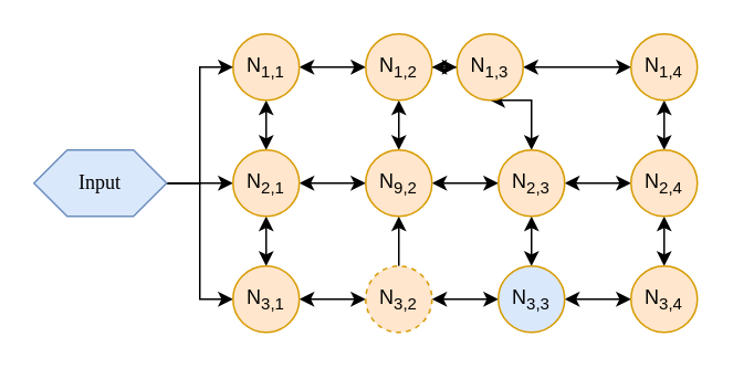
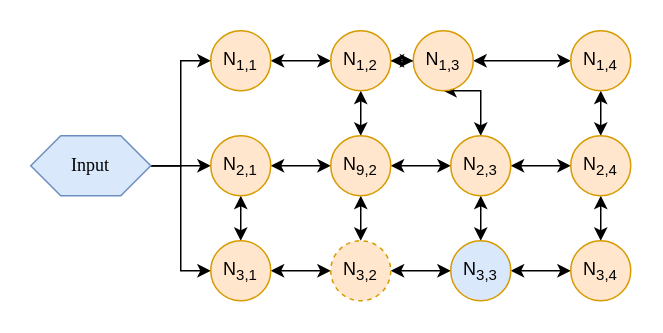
  <mxCell id="0" />
  <mxCell id="1" parent="0" />
  <mxCell id="2" style="edgeStyle=orthogonalEdgeStyle;rounded=0;orthogonalLoop=1;jettySize=auto;html=1;exitX=1;exitY=0.5;exitDx=0;exitDy=0;entryX=0;entryY=0.5;entryDx=0;entryDy=0;startArrow=classic;startFill=1;" edge="1" parent="1" source="4" target="16"><mxGeometry relative="1" as="geometry" /></mxCell>
- <mxCell id="3" style="edgeStyle=orthogonalEdgeStyle;rounded=0;orthogonalLoop=1;jettySize=auto;html=1;exitX=0.5;exitY=1;exitDx=0;exitDy=0;startArrow=classic;startFill=1;" edge="1" parent="1" source="4" target="11"><mxGeometry relative="1" as="geometry" /></mxCell>
  <mxCell id="4" value="N&lt;sub&gt;1,1&lt;/sub&gt;" style="ellipse;whiteSpace=wrap;html=1;aspect=fixed;fillColor=#ffe6cc;strokeColor=#d79b00;" vertex="1" parent="1"><mxGeometry x="140" y="20" width="40" height="40" as="geometry" /></mxCell>
  <mxCell id="5" style="edgeStyle=orthogonalEdgeStyle;rounded=0;orthogonalLoop=1;jettySize=auto;html=1;exitX=1;exitY=0.5;exitDx=0;exitDy=0;entryX=0;entryY=0.5;entryDx=0;entryDy=0;" edge="1" parent="1" source="8" target="4"><mxGeometry relative="1" as="geometry" /></mxCell>
  <mxCell id="6" style="edgeStyle=orthogonalEdgeStyle;rounded=0;orthogonalLoop=1;jettySize=auto;html=1;exitX=1;exitY=0.5;exitDx=0;exitDy=0;entryX=0;entryY=0.5;entryDx=0;entryDy=0;" edge="1" parent="1" source="8" target="11"><mxGeometry relative="1" as="geometry" /></mxCell>
  <mxCell id="7" style="edgeStyle=orthogonalEdgeStyle;rounded=0;orthogonalLoop=1;jettySize=auto;html=1;exitX=1;exitY=0.5;exitDx=0;exitDy=0;entryX=0;entryY=0.5;entryDx=0;entryDy=0;" edge="1" parent="1" source="8" target="13"><mxGeometry relative="1" as="geometry" /></mxCell>
  <mxCell id="8" value="Input" style="shape=hexagon;perimeter=hexagonPerimeter2;whiteSpace=wrap;html=1;fixedSize=1;fillColor=#dae8fc;strokeColor=#6c8ebf;fontFamily=Verdana;" vertex="1" parent="1"><mxGeometry x="20" y="90" width="80" height="40" as="geometry" /></mxCell>
  <mxCell id="9" style="edgeStyle=orthogonalEdgeStyle;rounded=0;orthogonalLoop=1;jettySize=auto;html=1;exitX=1;exitY=0.5;exitDx=0;exitDy=0;entryX=0;entryY=0.5;entryDx=0;entryDy=0;startArrow=classic;startFill=1;" edge="1" parent="1" source="11" target="19"><mxGeometry relative="1" as="geometry" /></mxCell>
  <mxCell id="10" style="edgeStyle=orthogonalEdgeStyle;rounded=0;orthogonalLoop=1;jettySize=auto;html=1;exitX=0.5;exitY=1;exitDx=0;exitDy=0;entryX=0.5;entryY=0;entryDx=0;entryDy=0;startArrow=classic;startFill=1;" edge="1" parent="1" source="11" target="13"><mxGeometry relative="1" as="geometry" /></mxCell>
  <mxCell id="11" value="N&lt;sub&gt;2,1&lt;/sub&gt;" style="ellipse;whiteSpace=wrap;html=1;aspect=fixed;fillColor=#ffe6cc;strokeColor=#d79b00;" vertex="1" parent="1"><mxGeometry x="140" y="90" width="40" height="40" as="geometry" /></mxCell>
  <mxCell id="12" style="edgeStyle=orthogonalEdgeStyle;rounded=0;orthogonalLoop=1;jettySize=auto;html=1;exitX=1;exitY=0.5;exitDx=0;exitDy=0;entryX=0;entryY=0.5;entryDx=0;entryDy=0;startArrow=classic;startFill=1;" edge="1" parent="1" source="13" target="21"><mxGeometry relative="1" as="geometry" /></mxCell>
  <mxCell id="13" value="N&lt;sub&gt;3,1&lt;/sub&gt;" style="ellipse;whiteSpace=wrap;html=1;aspect=fixed;fillColor=#ffe6cc;strokeColor=#d79b00;" vertex="1" parent="1"><mxGeometry x="140" y="160" width="40" height="40" as="geometry" /></mxCell>
  <mxCell id="14" style="edgeStyle=orthogonalEdgeStyle;rounded=0;orthogonalLoop=1;jettySize=auto;html=1;exitX=1;exitY=0.5;exitDx=0;exitDy=0;startArrow=classic;startFill=1;" edge="1" parent="1" source="16" target="24"><mxGeometry relative="1" as="geometry" /></mxCell>
  <mxCell id="15" style="edgeStyle=orthogonalEdgeStyle;rounded=0;orthogonalLoop=1;jettySize=auto;html=1;exitX=0.5;exitY=1;exitDx=0;exitDy=0;entryX=0.5;entryY=0;entryDx=0;entryDy=0;startArrow=classic;startFill=1;" edge="1" parent="1" source="16" target="19"><mxGeometry relative="1" as="geometry" /></mxCell>
  <mxCell id="16" value="N&lt;sub&gt;1,2&lt;/sub&gt;" style="ellipse;whiteSpace=wrap;html=1;aspect=fixed;fillColor=#ffe6cc;strokeColor=#d79b00;" vertex="1" parent="1"><mxGeometry x="220" y="20" width="40" height="40" as="geometry" /></mxCell>
  <mxCell id="17" style="edgeStyle=orthogonalEdgeStyle;rounded=0;orthogonalLoop=1;jettySize=auto;html=1;exitX=1;exitY=0.5;exitDx=0;exitDy=0;entryX=0;entryY=0.5;entryDx=0;entryDy=0;startArrow=classic;startFill=1;" edge="1" parent="1" source="19" target="27"><mxGeometry relative="1" as="geometry" /></mxCell>
- <mxCell id="18" style="edgeStyle=orthogonalEdgeStyle;rounded=0;orthogonalLoop=1;jettySize=auto;html=1;exitX=0.5;exitY=1;exitDx=0;exitDy=0;entryX=0.5;entryY=0;entryDx=0;entryDy=0;startArrow=classic;startFill=1;endArrow=none;" edge="1" parent="1" source="19" target="21"><mxGeometry relative="1" as="geometry" /></mxCell>
+ <mxCell id="18" style="edgeStyle=orthogonalEdgeStyle;rounded=0;orthogonalLoop=1;jettySize=auto;html=1;exitX=0.5;exitY=1;exitDx=0;exitDy=0;entryX=0.5;entryY=0;entryDx=0;entryDy=0;startArrow=classic;startFill=1;" edge="1" parent="1" source="19" target="21"><mxGeometry relative="1" as="geometry" /></mxCell>
  <mxCell id="19" value="N&lt;sub&gt;9,2&lt;/sub&gt;" style="ellipse;whiteSpace=wrap;html=1;aspect=fixed;fillColor=#ffe6cc;strokeColor=#d79b00;" vertex="1" parent="1"><mxGeometry x="220" y="90" width="40" height="40" as="geometry" /></mxCell>
  <mxCell id="20" style="edgeStyle=orthogonalEdgeStyle;rounded=0;orthogonalLoop=1;jettySize=auto;html=1;exitX=1;exitY=0.5;exitDx=0;exitDy=0;entryX=0;entryY=0.5;entryDx=0;entryDy=0;startArrow=classic;startFill=1;" edge="1" parent="1" source="21" target="29"><mxGeometry relative="1" as="geometry" /></mxCell>
  <mxCell id="21" value="N&lt;sub&gt;3,2&lt;/sub&gt;" style="ellipse;whiteSpace=wrap;html=1;aspect=fixed;fillColor=#ffe6cc;strokeColor=#d79b00;dashed=1;" vertex="1" parent="1"><mxGeometry x="220" y="160" width="40" height="40" as="geometry" /></mxCell>
  <mxCell id="22" style="edgeStyle=orthogonalEdgeStyle;rounded=0;orthogonalLoop=1;jettySize=auto;html=1;exitX=1;exitY=0.5;exitDx=0;exitDy=0;entryX=0;entryY=0.5;entryDx=0;entryDy=0;startArrow=classic;startFill=1;" edge="1" parent="1" source="24" target="31"><mxGeometry relative="1" as="geometry" /></mxCell>
  <mxCell id="23" style="edgeStyle=orthogonalEdgeStyle;rounded=0;orthogonalLoop=1;jettySize=auto;html=1;exitX=0.5;exitY=1;exitDx=0;exitDy=0;entryX=0.5;entryY=0;entryDx=0;entryDy=0;startArrow=classic;startFill=1;" edge="1" parent="1" source="24" target="27"><mxGeometry relative="1" as="geometry" /></mxCell>
  <mxCell id="24" value="N&lt;sub&gt;1,3&lt;/sub&gt;" style="ellipse;whiteSpace=wrap;html=1;aspect=fixed;fillColor=#ffe6cc;strokeColor=#d79b00;" vertex="1" parent="1"><mxGeometry x="275" y="20" width="40" height="40" as="geometry" /></mxCell>
  <mxCell id="25" style="edgeStyle=orthogonalEdgeStyle;rounded=0;orthogonalLoop=1;jettySize=auto;html=1;exitX=1;exitY=0.5;exitDx=0;exitDy=0;entryX=0;entryY=0.5;entryDx=0;entryDy=0;startArrow=classic;startFill=1;" edge="1" parent="1" source="27" target="33"><mxGeometry relative="1" as="geometry" /></mxCell>
  <mxCell id="26" style="edgeStyle=orthogonalEdgeStyle;rounded=0;orthogonalLoop=1;jettySize=auto;html=1;exitX=0.5;exitY=1;exitDx=0;exitDy=0;entryX=0.5;entryY=0;entryDx=0;entryDy=0;startArrow=classic;startFill=1;" edge="1" parent="1" source="27" target="29"><mxGeometry relative="1" as="geometry" /></mxCell>
  <mxCell id="27" value="N&lt;sub&gt;2,3&lt;/sub&gt;" style="ellipse;whiteSpace=wrap;html=1;aspect=fixed;fillColor=#ffe6cc;strokeColor=#d79b00;" vertex="1" parent="1"><mxGeometry x="300" y="90" width="40" height="40" as="geometry" /></mxCell>
  <mxCell id="28" style="edgeStyle=orthogonalEdgeStyle;rounded=0;orthogonalLoop=1;jettySize=auto;html=1;exitX=1;exitY=0.5;exitDx=0;exitDy=0;startArrow=classic;startFill=1;" edge="1" parent="1" source="29" target="34"><mxGeometry relative="1" as="geometry" /></mxCell>
  <mxCell id="29" value="N&lt;sub&gt;3,3&lt;/sub&gt;" style="ellipse;whiteSpace=wrap;html=1;aspect=fixed;fillColor=#dae8fc;strokeColor=#d79b00;" vertex="1" parent="1"><mxGeometry x="300" y="160" width="40" height="40" as="geometry" /></mxCell>
  <mxCell id="30" style="edgeStyle=orthogonalEdgeStyle;rounded=0;orthogonalLoop=1;jettySize=auto;html=1;exitX=0.5;exitY=1;exitDx=0;exitDy=0;entryX=0.5;entryY=0;entryDx=0;entryDy=0;startArrow=classic;startFill=1;" edge="1" parent="1" source="31" target="33"><mxGeometry relative="1" as="geometry" /></mxCell>
  <mxCell id="31" value="N&lt;sub&gt;1,4&lt;/sub&gt;" style="ellipse;whiteSpace=wrap;html=1;aspect=fixed;fillColor=#ffe6cc;strokeColor=#d79b00;" vertex="1" parent="1"><mxGeometry x="380" y="20" width="40" height="40" as="geometry" /></mxCell>
  <mxCell id="32" style="edgeStyle=orthogonalEdgeStyle;rounded=0;orthogonalLoop=1;jettySize=auto;html=1;exitX=0.5;exitY=1;exitDx=0;exitDy=0;entryX=0.5;entryY=0;entryDx=0;entryDy=0;startArrow=classic;startFill=1;" edge="1" parent="1" source="33" target="34"><mxGeometry relative="1" as="geometry" /></mxCell>
  <mxCell id="33" value="N&lt;sub&gt;2,4&lt;/sub&gt;" style="ellipse;whiteSpace=wrap;html=1;aspect=fixed;fillColor=#ffe6cc;strokeColor=#d79b00;" vertex="1" parent="1"><mxGeometry x="380" y="90" width="40" height="40" as="geometry" /></mxCell>
  <mxCell id="34" value="N&lt;sub&gt;3,4&lt;/sub&gt;" style="ellipse;whiteSpace=wrap;html=1;aspect=fixed;fillColor=#ffe6cc;strokeColor=#d79b00;" vertex="1" parent="1"><mxGeometry x="380" y="160" width="40" height="40" as="geometry" /></mxCell>
